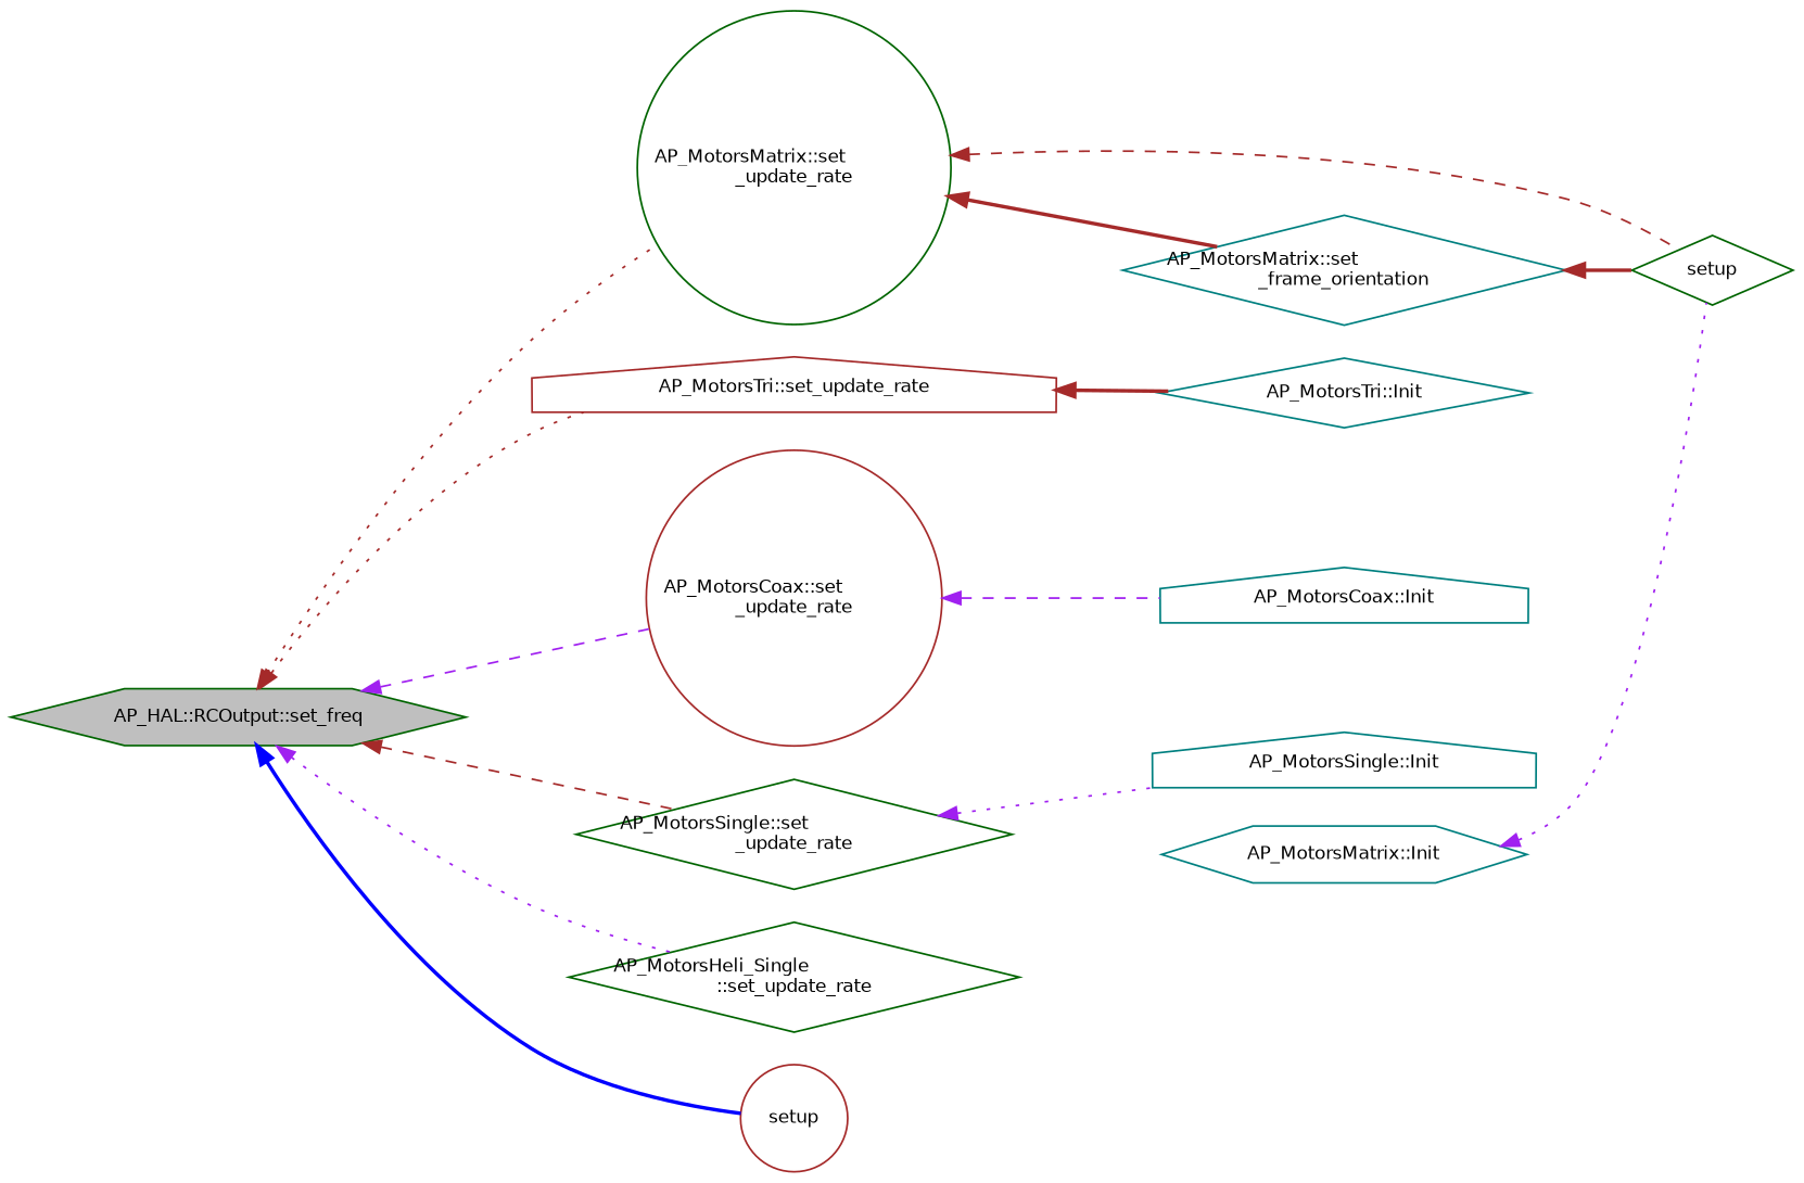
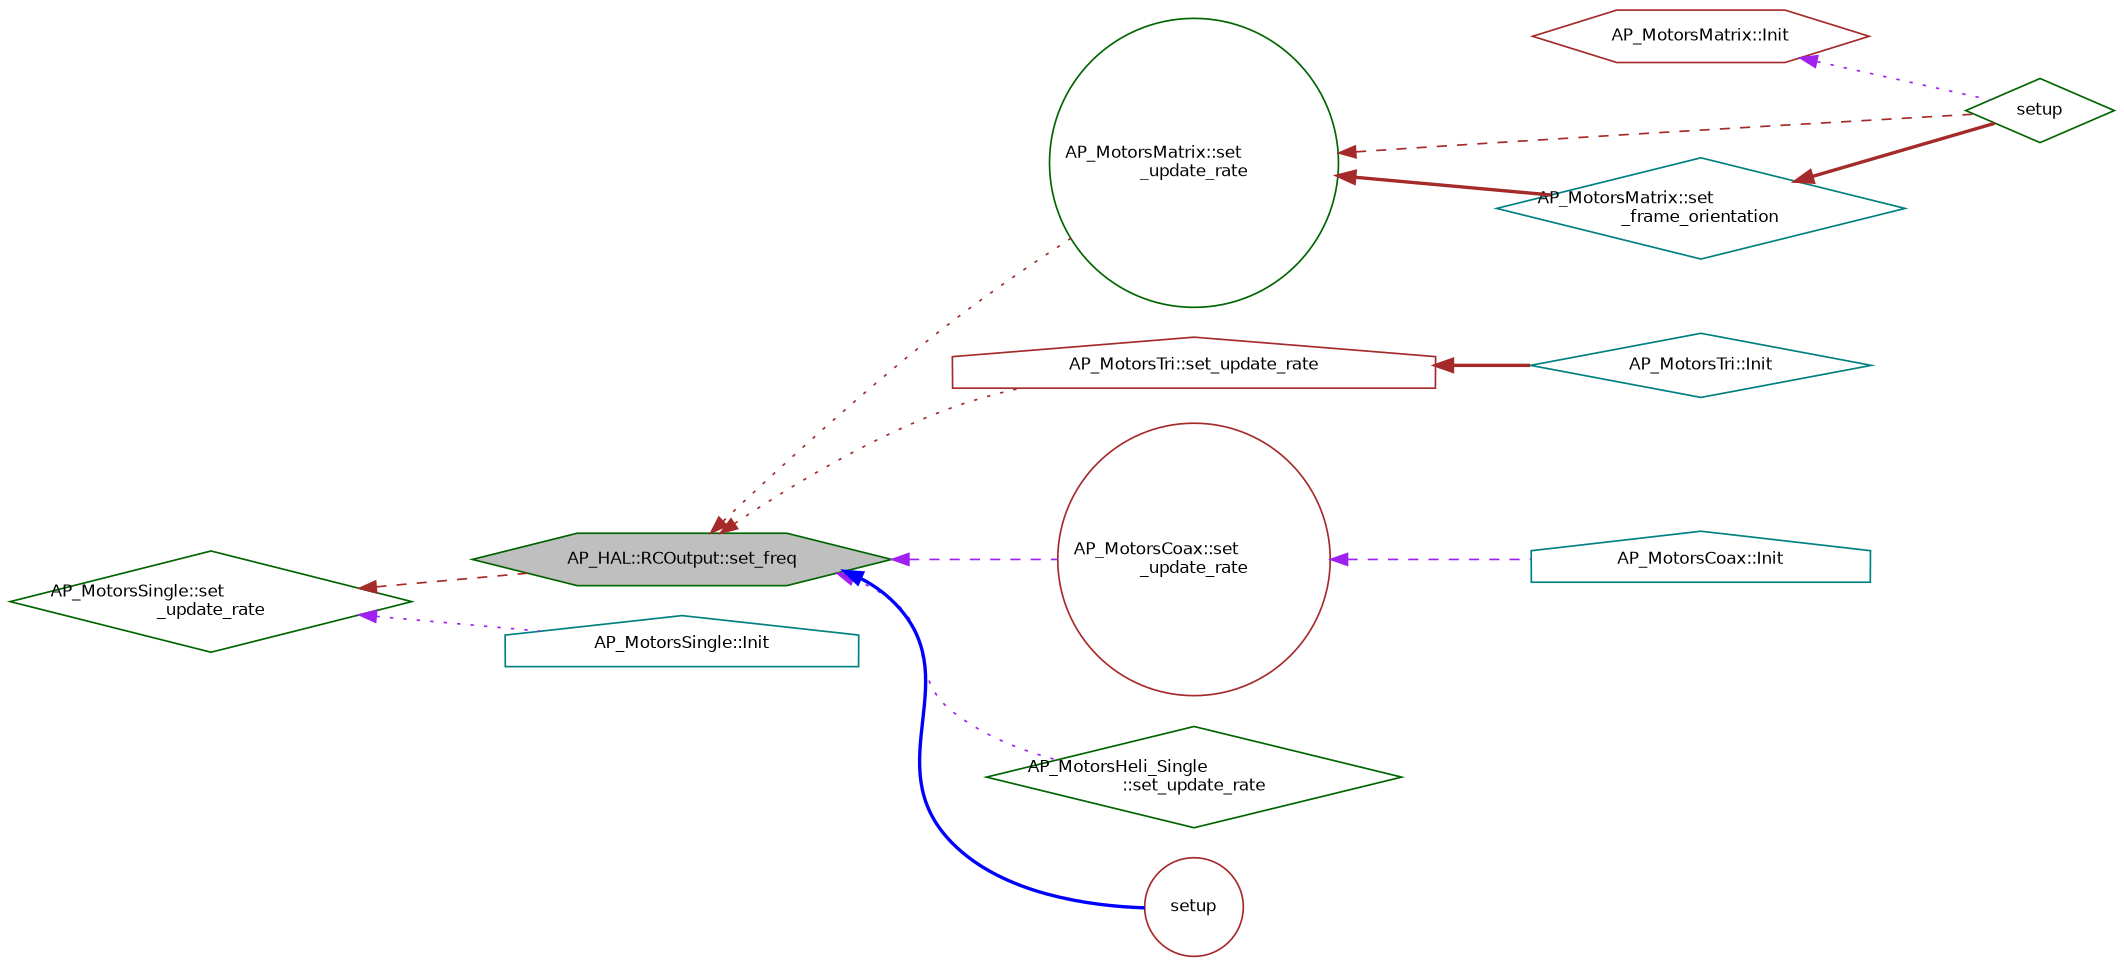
  digraph {
    rankdir=LR
    node [color=darkgreen fillcolor=white fontname=Helvetica fontsize=10 shape=diamond style=filled]
    edge [color=brown dir=back fontname=Helvetica fontsize=10 labelfontname=Helvetica labelfontsize=10 style=dotted]
    n1 [fillcolor=grey75 fontcolor=black height=0.2 label="AP_HAL::RCOutput::set_freq" shape=hexagon width=0.4]
    n2 [height=0.2 label="AP_MotorsMatrix::set\l_update_rate" shape=circle width=0.4]
    n3 [color=brown height=0.2 label="AP_MotorsTri::set_update_rate" shape=house width=0.4]
    n4 [color=brown height=0.2 label="AP_MotorsCoax::set\l_update_rate" shape=circle width=0.4]
    n5 [height=0.2 label="AP_MotorsSingle::set\l_update_rate" width=0.4]
    n6 [height=0.2 label="AP_MotorsHeli_Single\l::set_update_rate" width=0.4]
    n7 [color=brown height=0.2 label=setup shape=circle width=0.4]
    n8 [height=0.2 label=setup width=0.4]
    n9 [color=teal height=0.2 label="AP_MotorsMatrix::set\l_frame_orientation" width=0.4]
    n10 [color=teal height=0.2 label="AP_MotorsTri::Init" width=0.4]
    n11 [color=teal height=0.2 label="AP_MotorsCoax::Init" shape=house width=0.4]
    n12 [color=teal height=0.2 label="AP_MotorsSingle::Init" shape=house width=0.4]
-   n13 [color=teal height=0.2 label="AP_MotorsMatrix::Init" shape=hexagon width=0.4]
+   n13 [color=brown height=0.2 label="AP_MotorsMatrix::Init" shape=hexagon width=0.4]
    n1 -> n2
    n1 -> n3
    n1 -> n4 [color=purple style=dashed]
-   n1 -> n5 [style=dashed]
+   n5 -> n1 [style=dashed]
    n1 -> n6 [color=purple]
    n1 -> n7 [color=blue style=bold]
    n2 -> n8 [style=dashed]
    n2 -> n9 [style=bold]
    n3 -> n10 [style=bold]
    n4 -> n11 [color=purple style=dashed]
    n5 -> n12 [color=purple]
    n9 -> n8 [style=bold]
    n13 -> n8 [color=purple]
  }
